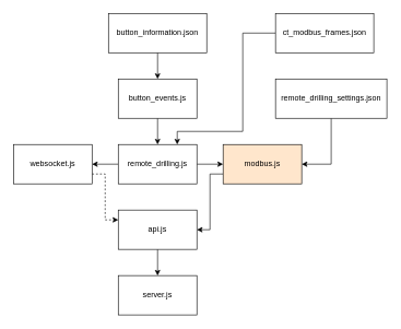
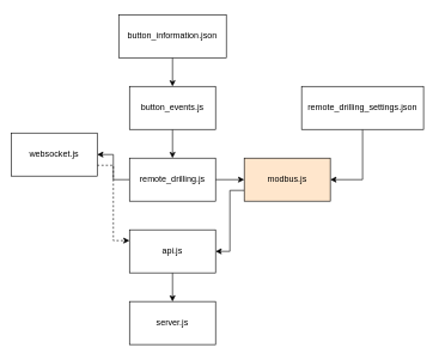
  <mxCell id="0" />
  <mxCell id="1" parent="0" />
  <mxCell id="2" style="edgeStyle=orthogonalEdgeStyle;rounded=0;orthogonalLoop=1;jettySize=auto;html=1;exitX=1;exitY=0.75;exitDx=0;exitDy=0;entryX=0;entryY=0.25;entryDx=0;entryDy=0;dashed=1;" parent="1" source="3" target="12" edge="1"><mxGeometry relative="1" as="geometry" /></mxCell>
- <mxCell id="3" value="websocket.js" style="rounded=0;whiteSpace=wrap;html=1;" parent="1" vertex="1"><mxGeometry x="20" y="220" width="120" height="60" as="geometry" /></mxCell>
+ <mxCell id="3" value="websocket.js" style="rounded=0;whiteSpace=wrap;html=1;" parent="1" vertex="1"><mxGeometry x="15" y="185" width="120" height="60" as="geometry" /></mxCell>
  <mxCell id="4" style="edgeStyle=orthogonalEdgeStyle;rounded=0;orthogonalLoop=1;jettySize=auto;html=1;exitX=0;exitY=0.75;exitDx=0;exitDy=0;entryX=1;entryY=0.5;entryDx=0;entryDy=0;" parent="1" source="5" target="12" edge="1"><mxGeometry relative="1" as="geometry" /></mxCell>
  <mxCell id="5" value="modbus.js" style="rounded=0;whiteSpace=wrap;html=1;fillColor=#ffe6cc;" parent="1" vertex="1"><mxGeometry x="340" y="220" width="120" height="60" as="geometry" /></mxCell>
  <mxCell id="6" style="edgeStyle=orthogonalEdgeStyle;rounded=0;orthogonalLoop=1;jettySize=auto;html=1;exitX=0.5;exitY=1;exitDx=0;exitDy=0;entryX=0.5;entryY=0;entryDx=0;entryDy=0;strokeColor=#000000;" parent="1" source="7" target="10" edge="1"><mxGeometry relative="1" as="geometry" /></mxCell>
  <mxCell id="7" value="button_events.js" style="rounded=0;whiteSpace=wrap;html=1;" parent="1" vertex="1"><mxGeometry x="180" y="120" width="120" height="60" as="geometry" /></mxCell>
  <mxCell id="8" style="edgeStyle=orthogonalEdgeStyle;rounded=0;orthogonalLoop=1;jettySize=auto;html=1;exitX=1;exitY=0.5;exitDx=0;exitDy=0;entryX=0;entryY=0.5;entryDx=0;entryDy=0;" parent="1" source="10" target="5" edge="1"><mxGeometry relative="1" as="geometry" /></mxCell>
  <mxCell id="9" style="edgeStyle=orthogonalEdgeStyle;rounded=0;orthogonalLoop=1;jettySize=auto;html=1;exitX=0;exitY=0.5;exitDx=0;exitDy=0;entryX=1;entryY=0.5;entryDx=0;entryDy=0;" parent="1" source="10" target="3" edge="1"><mxGeometry relative="1" as="geometry" /></mxCell>
  <mxCell id="10" value="remote_drilling.js" style="rounded=0;whiteSpace=wrap;html=1;" parent="1" vertex="1"><mxGeometry x="180" y="220" width="120" height="60" as="geometry" /></mxCell>
  <mxCell id="11" style="edgeStyle=orthogonalEdgeStyle;rounded=0;orthogonalLoop=1;jettySize=auto;html=1;exitX=0.5;exitY=1;exitDx=0;exitDy=0;entryX=0.5;entryY=0;entryDx=0;entryDy=0;" parent="1" source="12" target="19" edge="1"><mxGeometry relative="1" as="geometry" /></mxCell>
  <mxCell id="12" value="api.js" style="rounded=0;whiteSpace=wrap;html=1;" parent="1" vertex="1"><mxGeometry x="180" y="320" width="120" height="60" as="geometry" /></mxCell>
  <mxCell id="13" style="edgeStyle=orthogonalEdgeStyle;rounded=0;orthogonalLoop=1;jettySize=auto;html=1;exitX=0.5;exitY=1;exitDx=0;exitDy=0;entryX=0.5;entryY=0;entryDx=0;entryDy=0;strokeColor=#000000;" parent="1" source="14" target="7" edge="1"><mxGeometry relative="1" as="geometry" /></mxCell>
  <mxCell id="14" value="button_information.json" style="rounded=0;whiteSpace=wrap;html=1;" parent="1" vertex="1"><mxGeometry x="165" y="20" width="150" height="60" as="geometry" /></mxCell>
- <mxCell id="15" style="edgeStyle=orthogonalEdgeStyle;rounded=0;orthogonalLoop=1;jettySize=auto;html=1;exitX=0;exitY=0.5;exitDx=0;exitDy=0;entryX=0.75;entryY=0;entryDx=0;entryDy=0;strokeColor=#000000;" parent="1" source="16" target="10" edge="1"><mxGeometry relative="1" as="geometry"><Array as="points"><mxPoint x="370" y="50" /><mxPoint x="370" y="200" /><mxPoint x="270" y="200" /></Array></mxGeometry></mxCell>
- <mxCell id="16" value="ct_modbus_frames.json" style="rounded=0;whiteSpace=wrap;html=1;" parent="1" vertex="1"><mxGeometry x="420" y="20" width="150" height="60" as="geometry" /></mxCell>
  <mxCell id="17" style="edgeStyle=orthogonalEdgeStyle;rounded=0;orthogonalLoop=1;jettySize=auto;html=1;exitX=0.5;exitY=1;exitDx=0;exitDy=0;entryX=1;entryY=0.5;entryDx=0;entryDy=0;" parent="1" source="18" target="5" edge="1"><mxGeometry relative="1" as="geometry" /></mxCell>
  <mxCell id="18" value="remote_drilling_settings.json" style="rounded=0;whiteSpace=wrap;html=1;" parent="1" vertex="1"><mxGeometry x="420" y="120" width="170" height="60" as="geometry" /></mxCell>
  <mxCell id="19" value="server.js" style="rounded=0;whiteSpace=wrap;html=1;" parent="1" vertex="1"><mxGeometry x="180" y="420" width="120" height="60" as="geometry" /></mxCell>
